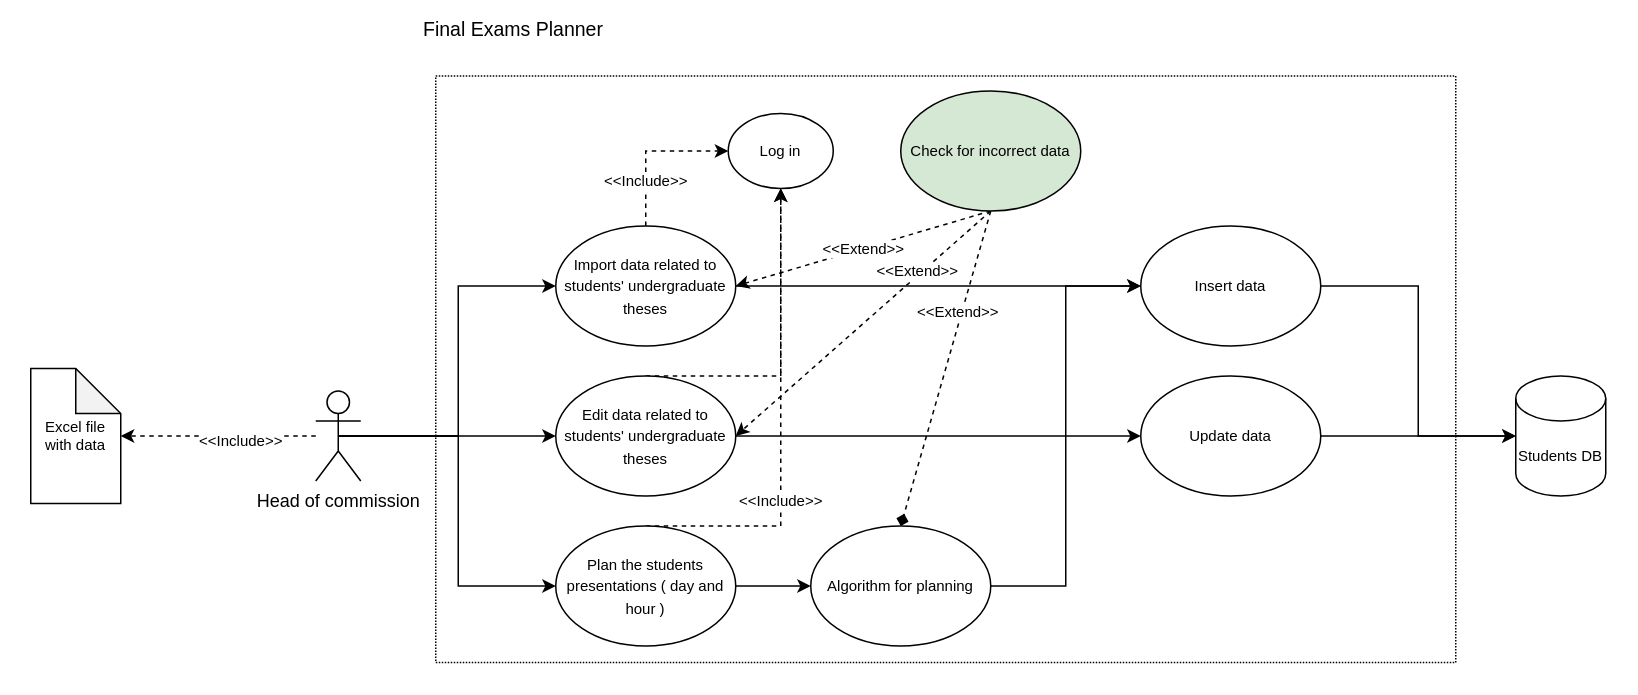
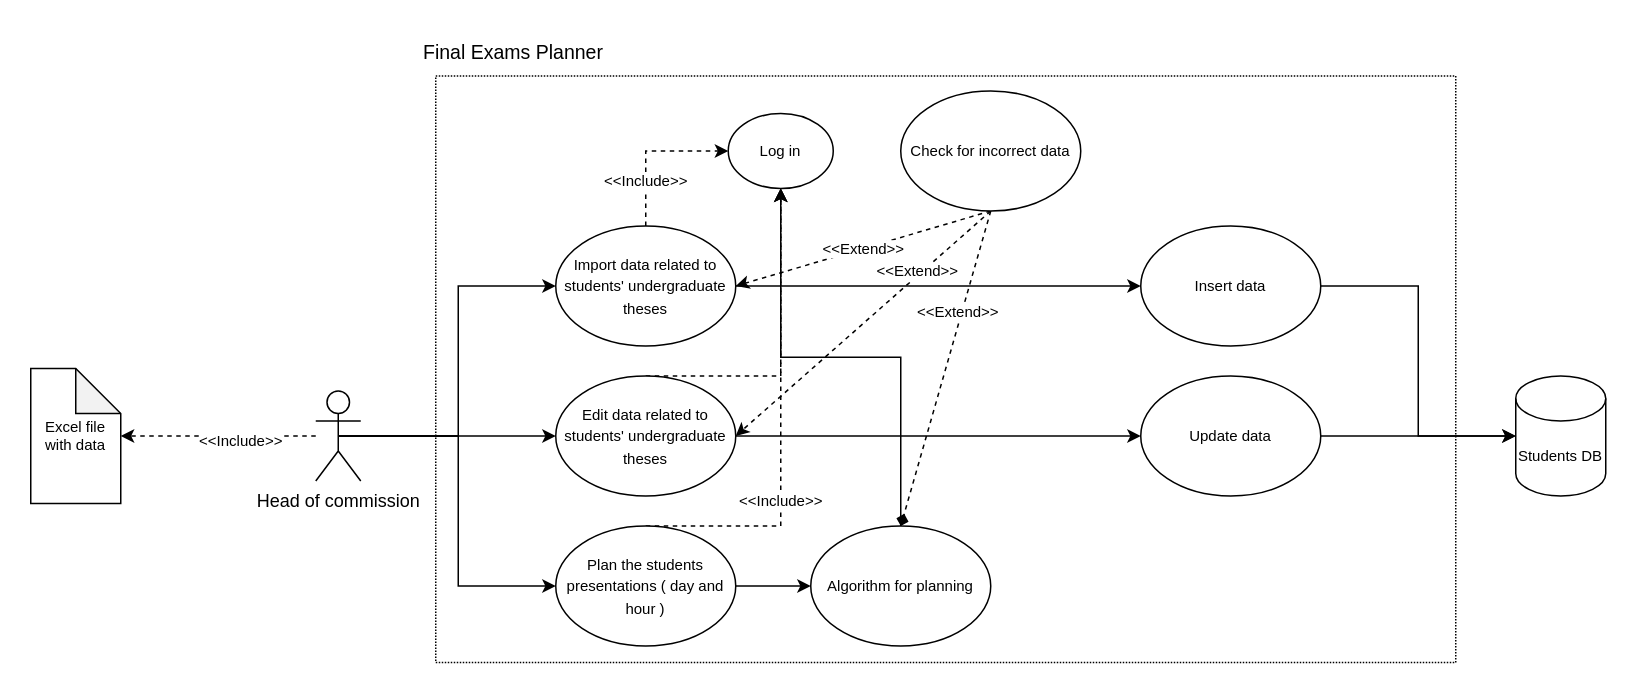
  <mxCell id="0" />
  <mxCell id="1" parent="0" />
  <mxCell id="2" style="rounded=0;orthogonalLoop=1;jettySize=auto;html=1;exitX=0.5;exitY=0.5;exitDx=0;exitDy=0;exitPerimeter=0;entryX=0;entryY=0.5;entryDx=0;entryDy=0;fontSize=10;edgeStyle=orthogonalEdgeStyle;" edge="1" parent="1" source="7" target="10"><mxGeometry relative="1" as="geometry" /></mxCell>
  <mxCell id="3" style="edgeStyle=orthogonalEdgeStyle;rounded=0;orthogonalLoop=1;jettySize=auto;html=1;exitX=0.5;exitY=0.5;exitDx=0;exitDy=0;exitPerimeter=0;entryX=0;entryY=0.5;entryDx=0;entryDy=0;fontSize=10;" edge="1" parent="1" source="7" target="13"><mxGeometry relative="1" as="geometry" /></mxCell>
  <mxCell id="4" style="edgeStyle=orthogonalEdgeStyle;rounded=0;orthogonalLoop=1;jettySize=auto;html=1;exitX=0.5;exitY=0.5;exitDx=0;exitDy=0;exitPerimeter=0;entryX=0;entryY=0.5;entryDx=0;entryDy=0;fontSize=10;" edge="1" parent="1" source="7" target="17"><mxGeometry relative="1" as="geometry" /></mxCell>
  <mxCell id="5" style="edgeStyle=orthogonalEdgeStyle;rounded=0;orthogonalLoop=1;jettySize=auto;html=1;strokeColor=default;fontSize=10;startArrow=none;startFill=0;endArrow=classic;endFill=1;dashed=1;" edge="1" parent="1" source="7" target="33"><mxGeometry relative="1" as="geometry" /></mxCell>
  <mxCell id="6" value="&amp;lt;&amp;lt;Include&amp;gt;&amp;gt;" style="edgeLabel;html=1;align=center;verticalAlign=middle;resizable=0;points=[];fontSize=10;" vertex="1" connectable="0" parent="5"><mxGeometry x="-0.215" y="2" relative="1" as="geometry"><mxPoint as="offset" /></mxGeometry></mxCell>
  <mxCell id="7" value="Head of commission" style="shape=umlActor;verticalLabelPosition=bottom;verticalAlign=top;html=1;outlineConnect=0;" vertex="1" parent="1"><mxGeometry x="210" y="260" width="30" height="60" as="geometry" /></mxCell>
  <mxCell id="8" value="&amp;lt;&amp;lt;Include&amp;gt;&amp;gt;" style="edgeStyle=orthogonalEdgeStyle;rounded=0;orthogonalLoop=1;jettySize=auto;html=1;entryX=0;entryY=0.5;entryDx=0;entryDy=0;strokeColor=default;fontSize=10;dashed=1;" edge="1" parent="1" source="10" target="28"><mxGeometry x="-0.429" relative="1" as="geometry"><Array as="points"><mxPoint x="430" y="100" /></Array><mxPoint as="offset" /></mxGeometry></mxCell>
  <mxCell id="9" style="edgeStyle=orthogonalEdgeStyle;rounded=0;orthogonalLoop=1;jettySize=auto;html=1;entryX=0;entryY=0.5;entryDx=0;entryDy=0;strokeColor=default;fontSize=10;" edge="1" parent="1" source="10" target="30"><mxGeometry relative="1" as="geometry" /></mxCell>
  <mxCell id="10" value="&lt;font style=&quot;font-size: 10px;&quot;&gt;Import data related to students' undergraduate theses&lt;/font&gt;" style="ellipse;whiteSpace=wrap;html=1;" vertex="1" parent="1"><mxGeometry x="370" y="150" width="120" height="80" as="geometry" /></mxCell>
  <mxCell id="11" style="edgeStyle=orthogonalEdgeStyle;rounded=0;orthogonalLoop=1;jettySize=auto;html=1;dashed=1;strokeColor=default;fontSize=10;exitX=0.5;exitY=0;exitDx=0;exitDy=0;entryX=0.5;entryY=1;entryDx=0;entryDy=0;" edge="1" parent="1" source="13" target="28"><mxGeometry relative="1" as="geometry"><mxPoint x="520" y="130" as="targetPoint" /><Array as="points"><mxPoint x="520" y="250" /></Array></mxGeometry></mxCell>
  <mxCell id="12" style="edgeStyle=none;rounded=0;orthogonalLoop=1;jettySize=auto;html=1;entryX=0;entryY=0.5;entryDx=0;entryDy=0;strokeColor=default;fontSize=10;" edge="1" parent="1" source="13" target="32"><mxGeometry relative="1" as="geometry" /></mxCell>
  <mxCell id="13" value="&lt;font style=&quot;font-size: 10px;&quot;&gt;Edit data related to students' undergraduate theses&lt;/font&gt;" style="ellipse;whiteSpace=wrap;html=1;" vertex="1" parent="1"><mxGeometry x="370" y="250" width="120" height="80" as="geometry" /></mxCell>
  <mxCell id="14" style="edgeStyle=entityRelationEdgeStyle;rounded=0;orthogonalLoop=1;jettySize=auto;html=1;exitX=1;exitY=0.5;exitDx=0;exitDy=0;entryX=0;entryY=0.5;entryDx=0;entryDy=0;strokeColor=default;fontSize=10;" edge="1" parent="1" source="17" target="27"><mxGeometry relative="1" as="geometry" /></mxCell>
  <mxCell id="15" style="edgeStyle=orthogonalEdgeStyle;rounded=0;orthogonalLoop=1;jettySize=auto;html=1;exitX=0.5;exitY=0;exitDx=0;exitDy=0;entryX=0.5;entryY=1;entryDx=0;entryDy=0;dashed=1;strokeColor=default;fontSize=10;startArrow=none;startFill=0;endArrow=classic;endFill=1;" edge="1" parent="1" source="17" target="28"><mxGeometry relative="1" as="geometry"><Array as="points"><mxPoint x="520" y="350" /></Array></mxGeometry></mxCell>
  <mxCell id="16" value="&amp;lt;&amp;lt;Include&amp;gt;&amp;gt;" style="edgeLabel;html=1;align=center;verticalAlign=middle;resizable=0;points=[];fontSize=10;" vertex="1" connectable="0" parent="15"><mxGeometry x="-0.306" y="1" relative="1" as="geometry"><mxPoint y="1" as="offset" /></mxGeometry></mxCell>
  <mxCell id="17" value="&lt;font style=&quot;font-size: 10px;&quot;&gt;Plan the students presentations ( day and hour )&lt;/font&gt;" style="ellipse;whiteSpace=wrap;html=1;" vertex="1" parent="1"><mxGeometry x="370" y="350" width="120" height="80" as="geometry" /></mxCell>
- <mxCell id="18" value="Final Exams Planner" style="text;whiteSpace=wrap;html=1;fontSize=13;" vertex="1" parent="1"><mxGeometry x="280" y="5" width="130" height="20" as="geometry" /></mxCell>
+ <mxCell id="18" value="Final Exams Planner" style="text;whiteSpace=wrap;html=1;fontSize=13;" vertex="1" parent="1"><mxGeometry x="280" y="20" width="130" height="20" as="geometry" /></mxCell>
  <mxCell id="19" style="rounded=0;orthogonalLoop=1;jettySize=auto;html=1;exitX=0.5;exitY=1;exitDx=0;exitDy=0;entryX=1;entryY=0.5;entryDx=0;entryDy=0;dashed=1;strokeColor=default;fontSize=10;" edge="1" parent="1" source="24" target="13"><mxGeometry relative="1" as="geometry" /></mxCell>
  <mxCell id="20" value="&amp;lt;&amp;lt;Extend&amp;gt;&amp;gt;" style="edgeLabel;html=1;align=center;verticalAlign=middle;resizable=0;points=[];fontSize=10;" vertex="1" connectable="0" parent="19"><mxGeometry x="-0.153" y="-1" relative="1" as="geometry"><mxPoint x="23" y="-23" as="offset" /></mxGeometry></mxCell>
  <mxCell id="21" style="rounded=0;orthogonalLoop=1;jettySize=auto;html=1;exitX=0.5;exitY=1;exitDx=0;exitDy=0;entryX=0.5;entryY=0;entryDx=0;entryDy=0;dashed=1;strokeColor=default;fontSize=10;endArrow=diamond;" edge="1" parent="1" source="24" target="27"><mxGeometry relative="1" as="geometry" /></mxCell>
  <mxCell id="22" value="&amp;lt;&amp;lt;Extend&amp;gt;&amp;gt;" style="edgeLabel;html=1;align=center;verticalAlign=middle;resizable=0;points=[];fontSize=10;" vertex="1" connectable="0" parent="21"><mxGeometry x="-0.358" y="-3" relative="1" as="geometry"><mxPoint as="offset" /></mxGeometry></mxCell>
  <mxCell id="23" value="&amp;lt;&amp;lt;Extend&amp;gt;&amp;gt;" style="rounded=0;orthogonalLoop=1;jettySize=auto;html=1;entryX=1;entryY=0.5;entryDx=0;entryDy=0;dashed=1;strokeColor=default;fontSize=10;startArrow=none;startFill=0;endArrow=classic;endFill=1;exitX=0.5;exitY=1;exitDx=0;exitDy=0;" edge="1" parent="1" source="24" target="10"><mxGeometry relative="1" as="geometry" /></mxCell>
- <mxCell id="24" value="&lt;span style=&quot;font-size: 10px;&quot;&gt;Check for incorrect data&lt;/span&gt;" style="ellipse;whiteSpace=wrap;html=1;fillColor=#d5e8d4;" vertex="1" parent="1"><mxGeometry x="600" y="60" width="120" height="80" as="geometry" /></mxCell>
+ <mxCell id="24" value="&lt;span style=&quot;font-size: 10px;&quot;&gt;Check for incorrect data&lt;/span&gt;" style="ellipse;whiteSpace=wrap;html=1;" vertex="1" parent="1"><mxGeometry x="600" y="60" width="120" height="80" as="geometry" /></mxCell>
  <mxCell id="25" value="Students DB" style="shape=cylinder3;whiteSpace=wrap;html=1;boundedLbl=1;backgroundOutline=1;size=15;fontSize=10;fillColor=none;gradientColor=default;" vertex="1" parent="1"><mxGeometry x="1010" y="250" width="60" height="80" as="geometry" /></mxCell>
- <mxCell id="26" style="edgeStyle=orthogonalEdgeStyle;rounded=0;orthogonalLoop=1;jettySize=auto;html=1;entryX=0;entryY=0.5;entryDx=0;entryDy=0;strokeColor=default;fontSize=10;" edge="1" parent="1" source="27" target="30"><mxGeometry relative="1" as="geometry" /></mxCell>
+ <mxCell id="26" style="edgeStyle=orthogonalEdgeStyle;rounded=0;orthogonalLoop=1;jettySize=auto;html=1;strokeColor=default;fontSize=10;" edge="1" parent="1" source="27" target="28"><mxGeometry relative="1" as="geometry" /></mxCell>
  <mxCell id="27" value="Algorithm for planning" style="ellipse;whiteSpace=wrap;html=1;fontSize=10;" vertex="1" parent="1"><mxGeometry x="540" y="350" width="120" height="80" as="geometry" /></mxCell>
  <mxCell id="28" value="&lt;span style=&quot;font-size: 10px;&quot;&gt;Log in&lt;/span&gt;" style="ellipse;whiteSpace=wrap;html=1;" vertex="1" parent="1"><mxGeometry x="485" y="75" width="70" height="50" as="geometry" /></mxCell>
  <mxCell id="29" style="edgeStyle=orthogonalEdgeStyle;rounded=0;orthogonalLoop=1;jettySize=auto;html=1;entryX=0;entryY=0.5;entryDx=0;entryDy=0;entryPerimeter=0;strokeColor=default;fontSize=10;" edge="1" parent="1" source="30" target="25"><mxGeometry relative="1" as="geometry" /></mxCell>
  <mxCell id="30" value="&lt;span style=&quot;font-size: 10px;&quot;&gt;Insert data&lt;/span&gt;" style="ellipse;whiteSpace=wrap;html=1;" vertex="1" parent="1"><mxGeometry x="760" y="150" width="120" height="80" as="geometry" /></mxCell>
  <mxCell id="31" style="edgeStyle=orthogonalEdgeStyle;rounded=0;orthogonalLoop=1;jettySize=auto;html=1;entryX=0;entryY=0.5;entryDx=0;entryDy=0;entryPerimeter=0;strokeColor=default;fontSize=10;" edge="1" parent="1" source="32" target="25"><mxGeometry relative="1" as="geometry" /></mxCell>
  <mxCell id="32" value="&lt;span style=&quot;font-size: 10px;&quot;&gt;Update data&lt;br&gt;&lt;/span&gt;" style="ellipse;whiteSpace=wrap;html=1;" vertex="1" parent="1"><mxGeometry x="760" y="250" width="120" height="80" as="geometry" /></mxCell>
  <mxCell id="33" value="Excel file with data" style="shape=note;whiteSpace=wrap;html=1;backgroundOutline=1;darkOpacity=0.05;fontSize=10;fillColor=none;gradientColor=default;" vertex="1" parent="1"><mxGeometry x="20" y="245" width="60" height="90" as="geometry" /></mxCell>
  <mxCell id="34" value="" style="rounded=0;whiteSpace=wrap;html=1;fontSize=10;gradientColor=default;fillColor=none;dashed=1;dashPattern=1 1;" vertex="1" parent="1"><mxGeometry x="290" y="50" width="680" height="391" as="geometry" /></mxCell>
